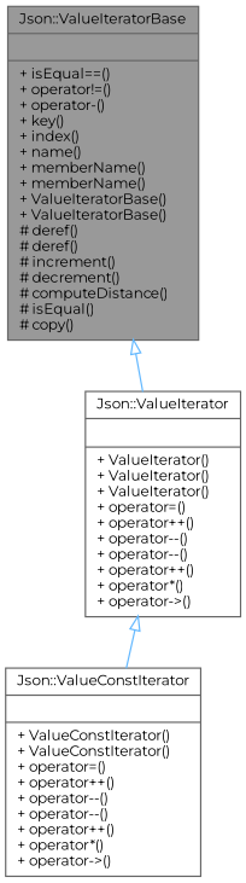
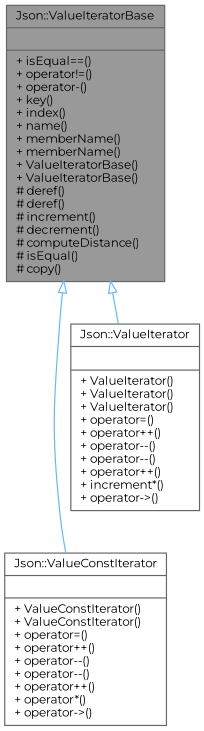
  digraph {
    fontname=Montserrat
    node [color=gray40 fillcolor=white fontname=Montserrat fontsize=10 shape=record style=filled]
    edge [arrowtail=onormal color=steelblue1 dir=back fontname=Montserrat fontsize=10 labelfontname=Helvetica labelfontsize=10 style=solid]
    n1 [fillcolor=grey60 fontcolor=black height=0.2 label="{Json::ValueIteratorBase\n||+ isEqual==()\l+ operator!=()\l+ operator-()\l+ key()\l+ index()\l+ name()\l+ memberName()\l+ memberName()\l+ ValueIteratorBase()\l+ ValueIteratorBase()\l# deref()\l# deref()\l# increment()\l# decrement()\l# computeDistance()\l# isEqual()\l# copy()\l}" width=0.4]
    n2 [height=0.2 label="{Json::ValueConstIterator\n||+ ValueConstIterator()\l+ ValueConstIterator()\l+ operator=()\l+ operator++()\l+ operator--()\l+ operator--()\l+ operator++()\l+ operator*()\l+ operator-\>()\l}" width=0.4]
-   n3 [height=0.2 label="{Json::ValueIterator\n||+ ValueIterator()\l+ ValueIterator()\l+ ValueIterator()\l+ operator=()\l+ operator++()\l+ operator--()\l+ operator--()\l+ operator++()\l+ operator*()\l+ operator-\>()\l}" width=0.4]
-   n3 -> n2
+   n3 [height=0.2 label="{Json::ValueIterator\n||+ ValueIterator()\l+ ValueIterator()\l+ ValueIterator()\l+ operator=()\l+ operator++()\l+ operator--()\l+ operator--()\l+ operator++()\l+ increment*()\l+ operator-\>()\l}" width=0.4]
+   n1 -> n2
    n1 -> n3
  }
